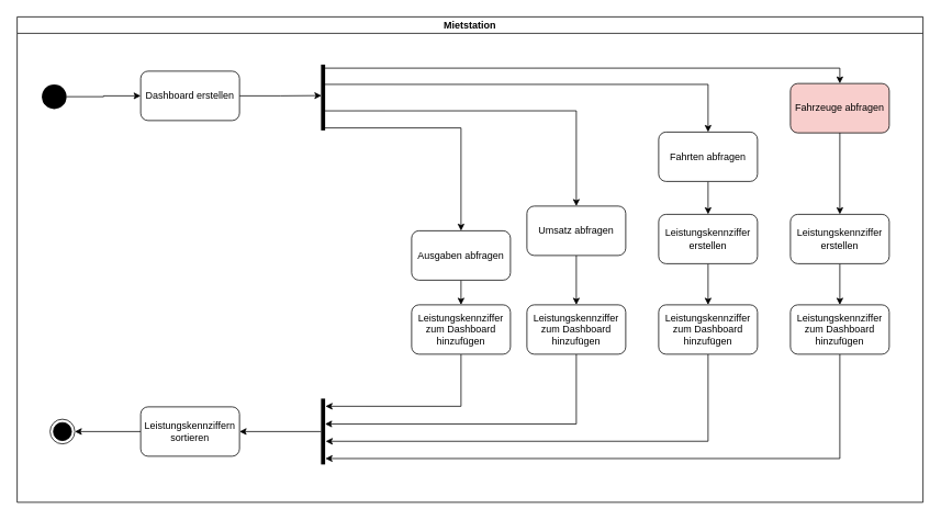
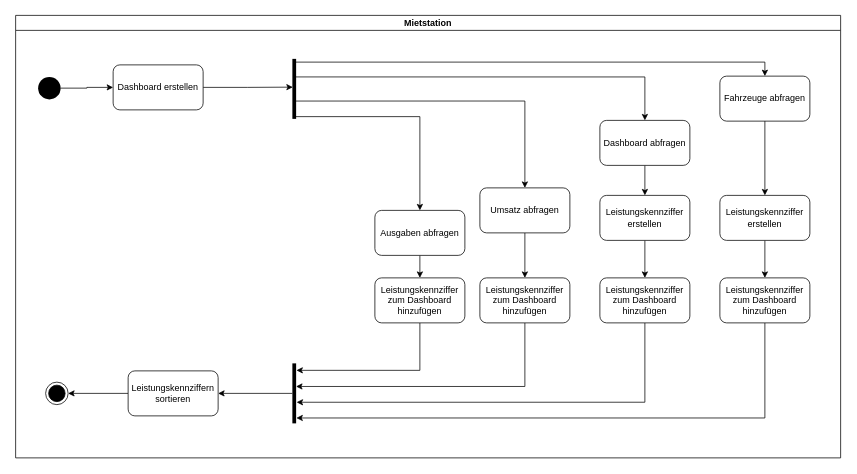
  <mxCell id="0" />
  <mxCell id="1" parent="0" />
  <mxCell id="2" value="Mietstation" style="swimlane;startSize=20;" vertex="1" parent="1"><mxGeometry x="20" y="20" width="1100" height="590" as="geometry" /></mxCell>
  <mxCell id="3" value="" style="edgeStyle=orthogonalEdgeStyle;rounded=0;jumpStyle=none;html=1;exitX=0.556;exitY=0.054;exitDx=0;exitDy=0;exitPerimeter=0;" edge="1" parent="2" source="7" target="8"><mxGeometry relative="1" as="geometry"><Array as="points"><mxPoint x="999" y="62" /></Array></mxGeometry></mxCell>
  <mxCell id="4" value="" style="edgeStyle=orthogonalEdgeStyle;rounded=0;jumpStyle=none;html=1;exitX=0.833;exitY=0.301;exitDx=0;exitDy=0;exitPerimeter=0;" edge="1" parent="2" source="7" target="10"><mxGeometry relative="1" as="geometry"><Array as="points" /></mxGeometry></mxCell>
  <mxCell id="5" value="" style="edgeStyle=orthogonalEdgeStyle;rounded=0;jumpStyle=none;html=1;exitX=0.5;exitY=0.703;exitDx=0;exitDy=0;exitPerimeter=0;" edge="1" parent="2" source="7" target="15"><mxGeometry relative="1" as="geometry" /></mxCell>
  <mxCell id="6" value="" style="edgeStyle=orthogonalEdgeStyle;rounded=0;jumpStyle=none;html=1;exitX=0.778;exitY=0.95;exitDx=0;exitDy=0;exitPerimeter=0;" edge="1" parent="2" source="7" target="18"><mxGeometry relative="1" as="geometry"><Array as="points"><mxPoint x="539" y="135" /></Array></mxGeometry></mxCell>
  <mxCell id="7" value="" style="html=1;points=[];perimeter=orthogonalPerimeter;fillColor=#000000;strokeColor=none;" vertex="1" parent="2"><mxGeometry x="369" y="58" width="5" height="80" as="geometry" /></mxCell>
- <mxCell id="8" value="Fahrzeuge abfragen" style="rounded=1;whiteSpace=wrap;html=1;fillColor=#f8cecc;" vertex="1" parent="2"><mxGeometry x="939" y="81" width="120" height="60" as="geometry" /></mxCell>
+ <mxCell id="8" value="Fahrzeuge abfragen" style="rounded=1;whiteSpace=wrap;html=1;" vertex="1" parent="2"><mxGeometry x="939" y="81" width="120" height="60" as="geometry" /></mxCell>
  <mxCell id="9" value="" style="edgeStyle=orthogonalEdgeStyle;rounded=0;jumpStyle=none;html=1;" edge="1" parent="2" source="10" target="21"><mxGeometry relative="1" as="geometry" /></mxCell>
- <mxCell id="10" value="Fahrten abfragen" style="rounded=1;whiteSpace=wrap;html=1;" vertex="1" parent="2"><mxGeometry x="779" y="140" width="120" height="60" as="geometry" /></mxCell>
+ <mxCell id="10" value="Dashboard abfragen" style="rounded=1;whiteSpace=wrap;html=1;" vertex="1" parent="2"><mxGeometry x="779" y="140" width="120" height="60" as="geometry" /></mxCell>
  <mxCell id="11" style="edgeStyle=orthogonalEdgeStyle;rounded=0;jumpStyle=none;html=1;entryX=0.111;entryY=0.471;entryDx=0;entryDy=0;entryPerimeter=0;" edge="1" parent="2" source="12" target="7"><mxGeometry relative="1" as="geometry" /></mxCell>
- <mxCell id="12" value="Dashboard erstellen" style="rounded=1;whiteSpace=wrap;html=1;" vertex="1" parent="2"><mxGeometry x="150" y="66" width="120" height="60" as="geometry" /></mxCell>
+ <mxCell id="12" value="Dashboard erstellen" style="rounded=1;whiteSpace=wrap;html=1;" vertex="1" parent="2"><mxGeometry x="130" y="66" width="120" height="60" as="geometry" /></mxCell>
  <mxCell id="13" style="edgeStyle=orthogonalEdgeStyle;rounded=0;jumpStyle=none;html=1;entryX=0.976;entryY=0.385;entryDx=0;entryDy=0;entryPerimeter=0;exitX=0.5;exitY=1;exitDx=0;exitDy=0;exitPerimeter=0;" edge="1" parent="2" source="28" target="22"><mxGeometry relative="1" as="geometry"><mxPoint x="679" y="344" as="sourcePoint" /><Array as="points"><mxPoint x="679" y="495" /></Array></mxGeometry></mxCell>
  <mxCell id="14" style="edgeStyle=orthogonalEdgeStyle;rounded=0;jumpStyle=none;html=1;entryX=0.5;entryY=0;entryDx=0;entryDy=0;" edge="1" parent="2" source="15" target="28"><mxGeometry relative="1" as="geometry" /></mxCell>
  <mxCell id="15" value="Umsatz abfragen" style="rounded=1;whiteSpace=wrap;html=1;" vertex="1" parent="2"><mxGeometry x="619" y="230" width="120" height="60" as="geometry" /></mxCell>
  <mxCell id="16" style="edgeStyle=orthogonalEdgeStyle;rounded=0;jumpStyle=none;html=1;entryX=1.078;entryY=0.116;entryDx=0;entryDy=0;entryPerimeter=0;exitX=0.5;exitY=1;exitDx=0;exitDy=0;" edge="1" parent="2" source="27" target="22"><mxGeometry relative="1" as="geometry"><mxPoint x="539" y="394" as="sourcePoint" /><Array as="points"><mxPoint x="539" y="473" /></Array></mxGeometry></mxCell>
  <mxCell id="17" value="" style="edgeStyle=orthogonalEdgeStyle;rounded=0;jumpStyle=none;html=1;" edge="1" parent="2" source="18" target="27"><mxGeometry relative="1" as="geometry" /></mxCell>
  <mxCell id="18" value="Ausgaben abfragen" style="rounded=1;whiteSpace=wrap;html=1;" vertex="1" parent="2"><mxGeometry x="479" y="260" width="120" height="60" as="geometry" /></mxCell>
  <mxCell id="19" style="edgeStyle=orthogonalEdgeStyle;rounded=0;jumpStyle=none;html=1;entryX=1.129;entryY=0.648;entryDx=0;entryDy=0;entryPerimeter=0;exitX=0.5;exitY=1;exitDx=0;exitDy=0;" edge="1" parent="2" source="29" target="22"><mxGeometry relative="1" as="geometry"><mxPoint x="839" y="464" as="sourcePoint" /><Array as="points"><mxPoint x="839" y="516" /></Array></mxGeometry></mxCell>
  <mxCell id="20" style="edgeStyle=orthogonalEdgeStyle;rounded=0;jumpStyle=none;html=1;" edge="1" parent="2" source="21" target="29"><mxGeometry relative="1" as="geometry" /></mxCell>
  <mxCell id="21" value="Leistungskennziffer erstellen" style="rounded=1;whiteSpace=wrap;html=1;" vertex="1" parent="2"><mxGeometry x="779" y="240" width="120" height="60" as="geometry" /></mxCell>
  <mxCell id="22" value="" style="html=1;points=[];perimeter=orthogonalPerimeter;fillColor=#000000;strokeColor=none;" vertex="1" parent="2"><mxGeometry x="369" y="464" width="5" height="80" as="geometry" /></mxCell>
  <mxCell id="23" style="edgeStyle=orthogonalEdgeStyle;rounded=0;jumpStyle=none;html=1;" edge="1" parent="2" source="24" target="30"><mxGeometry relative="1" as="geometry" /></mxCell>
  <mxCell id="24" value="Leistungskennziffer erstellen" style="rounded=1;whiteSpace=wrap;html=1;" vertex="1" parent="2"><mxGeometry x="939" y="240" width="120" height="60" as="geometry" /></mxCell>
  <mxCell id="25" value="" style="edgeStyle=orthogonalEdgeStyle;rounded=0;jumpStyle=none;html=1;" edge="1" parent="2" source="8" target="24"><mxGeometry relative="1" as="geometry" /></mxCell>
  <mxCell id="26" style="edgeStyle=orthogonalEdgeStyle;rounded=0;jumpStyle=none;html=1;entryX=1.067;entryY=0.91;entryDx=0;entryDy=0;entryPerimeter=0;exitX=0.5;exitY=1;exitDx=0;exitDy=0;" edge="1" parent="2" source="30" target="22"><mxGeometry relative="1" as="geometry"><mxPoint x="999" y="464" as="sourcePoint" /><Array as="points"><mxPoint x="999" y="537" /></Array></mxGeometry></mxCell>
  <mxCell id="27" value="Leistungskennziffer zum Dashboard hinzufügen" style="rounded=1;whiteSpace=wrap;html=1;" vertex="1" parent="2"><mxGeometry x="479" y="350" width="120" height="60" as="geometry" /></mxCell>
  <mxCell id="28" value="Leistungskennziffer zum Dashboard hinzufügen" style="rounded=1;whiteSpace=wrap;html=1;" vertex="1" parent="2"><mxGeometry x="619" y="350" width="120" height="60" as="geometry" /></mxCell>
  <mxCell id="29" value="Leistungskennziffer zum Dashboard hinzufügen" style="rounded=1;whiteSpace=wrap;html=1;" vertex="1" parent="2"><mxGeometry x="779" y="350" width="120" height="60" as="geometry" /></mxCell>
  <mxCell id="30" value="Leistungskennziffer zum Dashboard hinzufügen" style="rounded=1;whiteSpace=wrap;html=1;" vertex="1" parent="2"><mxGeometry x="939" y="350" width="120" height="60" as="geometry" /></mxCell>
  <mxCell id="31" value="" style="edgeStyle=orthogonalEdgeStyle;rounded=0;jumpStyle=none;html=1;exitX=1;exitY=0.5;exitDx=0;exitDy=0;" edge="1" parent="2" source="34" target="12"><mxGeometry relative="1" as="geometry"><mxPoint x="60" y="97" as="sourcePoint" /></mxGeometry></mxCell>
  <mxCell id="32" style="edgeStyle=orthogonalEdgeStyle;rounded=0;jumpStyle=none;html=1;entryX=1;entryY=0.5;entryDx=0;entryDy=0;" edge="1" parent="2" source="22" target="36"><mxGeometry relative="1" as="geometry"><mxPoint x="240" y="504" as="targetPoint" /></mxGeometry></mxCell>
  <mxCell id="33" value="" style="ellipse;html=1;shape=endState;fillColor=#000000;strokeColor=#000000;" vertex="1" parent="2"><mxGeometry x="40" y="489" width="30" height="30" as="geometry" /></mxCell>
  <mxCell id="34" value="" style="ellipse;fillColor=#000000;strokeColor=none;" vertex="1" parent="2"><mxGeometry x="30" y="82" width="30" height="30" as="geometry" /></mxCell>
  <mxCell id="35" style="edgeStyle=orthogonalEdgeStyle;rounded=0;jumpStyle=none;html=1;entryX=1;entryY=0.5;entryDx=0;entryDy=0;" edge="1" parent="2" source="36" target="33"><mxGeometry relative="1" as="geometry" /></mxCell>
  <mxCell id="36" value="Leistungskennziffern sortieren" style="rounded=1;whiteSpace=wrap;html=1;" vertex="1" parent="2"><mxGeometry x="150" y="474" width="120" height="60" as="geometry" /></mxCell>
